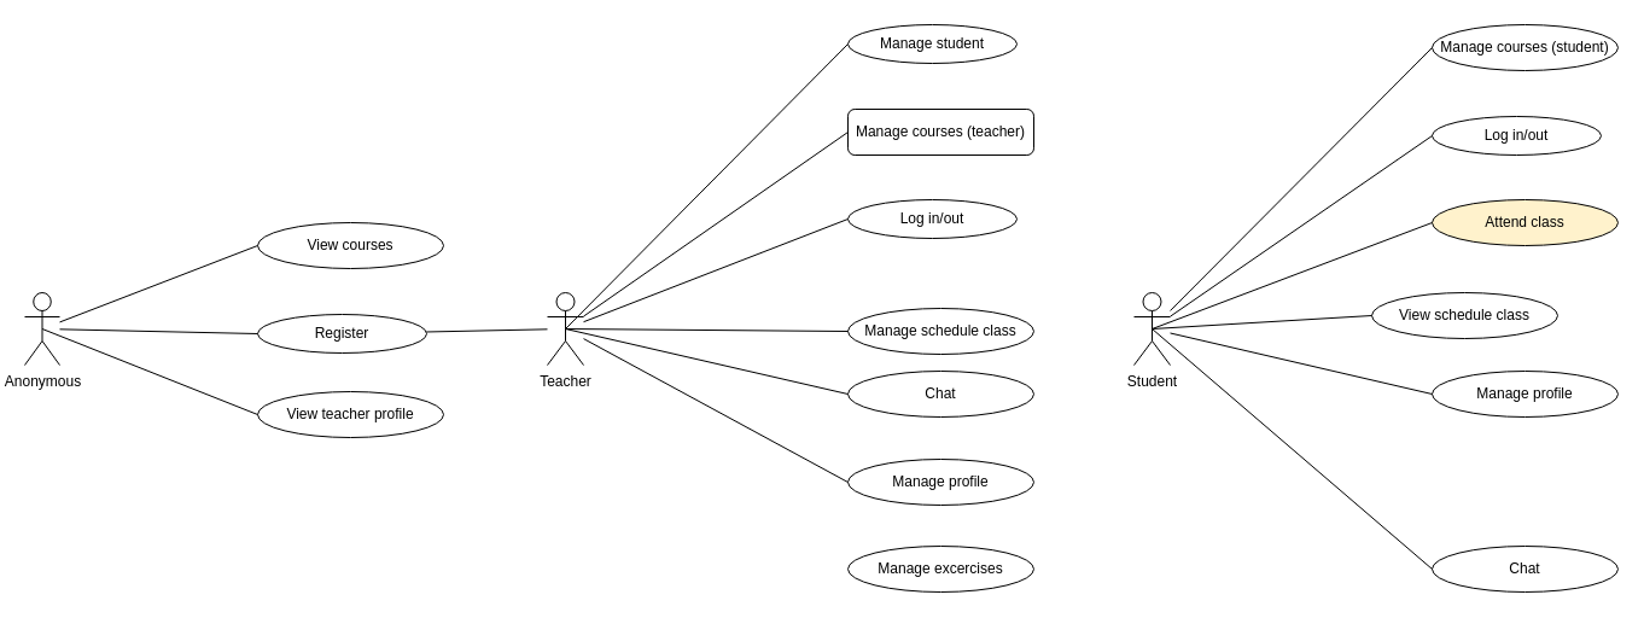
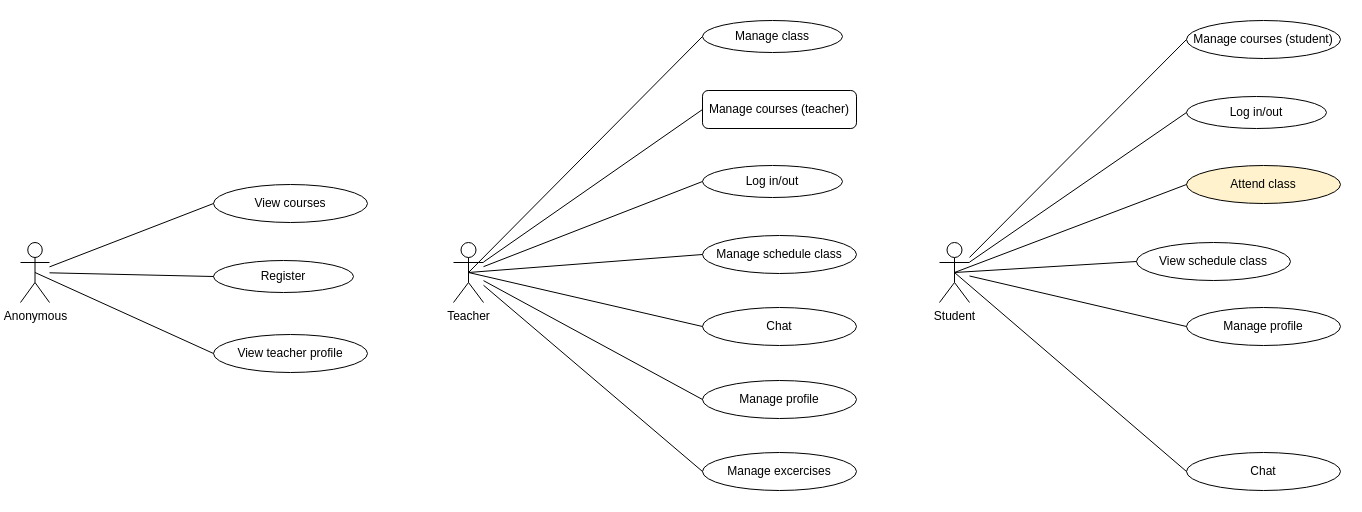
  <mxCell id="0" />
  <mxCell id="1" parent="0" />
  <mxCell id="2" value="Teacher" style="shape=umlActor;verticalLabelPosition=bottom;verticalAlign=top;html=1;outlineConnect=0;" vertex="1" parent="1"><mxGeometry x="453" y="242" width="30" height="60" as="geometry" /></mxCell>
- <mxCell id="3" value="Manage student" style="ellipse;whiteSpace=wrap;html=1;flipH=0;flipV=1;" vertex="1" parent="1"><mxGeometry x="702" y="20" width="140" height="32" as="geometry" /></mxCell>
+ <mxCell id="3" value="Manage class" style="ellipse;whiteSpace=wrap;html=1;flipH=0;flipV=1;" vertex="1" parent="1"><mxGeometry x="702" y="20" width="140" height="32" as="geometry" /></mxCell>
  <mxCell id="4" value="" style="endArrow=none;html=1;rounded=0;exitX=0.5;exitY=0.5;exitDx=0;exitDy=0;exitPerimeter=0;entryX=0;entryY=0.5;entryDx=0;entryDy=0;" edge="1" parent="1" source="2" target="3"><mxGeometry width="50" height="50" relative="1" as="geometry"><mxPoint x="837" y="293" as="sourcePoint" /><mxPoint x="887" y="243" as="targetPoint" /></mxGeometry></mxCell>
  <mxCell id="5" value="Manage courses (teacher)" style="whiteSpace=wrap;html=1;flipH=0;flipV=1;rounded=1;" vertex="1" parent="1"><mxGeometry x="702" y="90" width="154" height="38" as="geometry" /></mxCell>
  <mxCell id="6" value="Log in/out" style="ellipse;whiteSpace=wrap;html=1;flipH=0;flipV=1;" vertex="1" parent="1"><mxGeometry x="702" y="165" width="140" height="32" as="geometry" /></mxCell>
- <mxCell id="7" value="Manage schedule class" style="ellipse;whiteSpace=wrap;html=1;flipH=0;flipV=1;" vertex="1" parent="1"><mxGeometry x="702" y="255" width="154" height="38" as="geometry" /></mxCell>
+ <mxCell id="7" value="Manage schedule class" style="ellipse;whiteSpace=wrap;html=1;flipH=0;flipV=1;" vertex="1" parent="1"><mxGeometry x="702" y="235" width="154" height="38" as="geometry" /></mxCell>
  <mxCell id="8" value="Chat" style="ellipse;whiteSpace=wrap;html=1;flipH=0;flipV=1;" vertex="1" parent="1"><mxGeometry x="702" y="307" width="154" height="38" as="geometry" /></mxCell>
  <mxCell id="9" value="Manage excercises" style="ellipse;whiteSpace=wrap;html=1;flipH=0;flipV=1;" vertex="1" parent="1"><mxGeometry x="702" y="452" width="154" height="38" as="geometry" /></mxCell>
  <mxCell id="10" value="Manage profile" style="ellipse;whiteSpace=wrap;html=1;flipH=0;flipV=1;" vertex="1" parent="1"><mxGeometry x="702" y="380" width="154" height="38" as="geometry" /></mxCell>
  <mxCell id="11" value="" style="endArrow=none;html=1;rounded=0;entryX=0;entryY=0.5;entryDx=0;entryDy=0;" edge="1" parent="1" source="2" target="6"><mxGeometry width="50" height="50" relative="1" as="geometry"><mxPoint x="741" y="307" as="sourcePoint" /><mxPoint x="791" y="257" as="targetPoint" /></mxGeometry></mxCell>
  <mxCell id="12" value="" style="endArrow=none;html=1;rounded=0;entryX=0;entryY=0.5;entryDx=0;entryDy=0;" edge="1" parent="1" source="2" target="5"><mxGeometry width="50" height="50" relative="1" as="geometry"><mxPoint x="741" y="307" as="sourcePoint" /><mxPoint x="791" y="257" as="targetPoint" /></mxGeometry></mxCell>
  <mxCell id="13" value="" style="endArrow=none;html=1;rounded=0;exitX=0.5;exitY=0.5;exitDx=0;exitDy=0;exitPerimeter=0;entryX=0;entryY=0.5;entryDx=0;entryDy=0;" edge="1" parent="1" source="2" target="7"><mxGeometry width="50" height="50" relative="1" as="geometry"><mxPoint x="741" y="307" as="sourcePoint" /><mxPoint x="791" y="257" as="targetPoint" /></mxGeometry></mxCell>
  <mxCell id="14" value="" style="endArrow=none;html=1;rounded=0;exitX=0.5;exitY=0.5;exitDx=0;exitDy=0;exitPerimeter=0;entryX=0;entryY=0.5;entryDx=0;entryDy=0;" edge="1" parent="1" source="2" target="8"><mxGeometry width="50" height="50" relative="1" as="geometry"><mxPoint x="741" y="307" as="sourcePoint" /><mxPoint x="791" y="257" as="targetPoint" /></mxGeometry></mxCell>
  <mxCell id="15" value="" style="endArrow=none;html=1;rounded=0;entryX=0;entryY=0.5;entryDx=0;entryDy=0;" edge="1" parent="1" source="2" target="10"><mxGeometry width="50" height="50" relative="1" as="geometry"><mxPoint x="741" y="307" as="sourcePoint" /><mxPoint x="791" y="257" as="targetPoint" /></mxGeometry></mxCell>
- <mxCell id="16" value="" style="endArrow=none;html=1;rounded=0;" edge="1" parent="1" source="2" target="30"><mxGeometry width="50" height="50" relative="1" as="geometry"><mxPoint x="741" y="307" as="sourcePoint" /><mxPoint x="791" y="257" as="targetPoint" /></mxGeometry></mxCell>
+ <mxCell id="16" value="" style="endArrow=none;html=1;rounded=0;entryX=0;entryY=0.5;entryDx=0;entryDy=0;" edge="1" parent="1" source="2" target="9"><mxGeometry width="50" height="50" relative="1" as="geometry"><mxPoint x="741" y="307" as="sourcePoint" /><mxPoint x="791" y="257" as="targetPoint" /></mxGeometry></mxCell>
  <mxCell id="17" value="Student" style="shape=umlActor;verticalLabelPosition=bottom;verticalAlign=top;html=1;outlineConnect=0;" vertex="1" parent="1"><mxGeometry x="939" y="242" width="30" height="60" as="geometry" /></mxCell>
  <mxCell id="18" value="Manage courses (student)" style="ellipse;whiteSpace=wrap;html=1;flipH=0;flipV=1;" vertex="1" parent="1"><mxGeometry x="1186" y="20" width="154" height="38" as="geometry" /></mxCell>
  <mxCell id="19" value="Log in/out" style="ellipse;whiteSpace=wrap;html=1;flipH=0;flipV=1;" vertex="1" parent="1"><mxGeometry x="1186" y="96" width="140" height="32" as="geometry" /></mxCell>
  <mxCell id="20" value="Attend class" style="ellipse;whiteSpace=wrap;html=1;flipH=0;flipV=1;fillColor=#fff2cc;" vertex="1" parent="1"><mxGeometry x="1186" y="165" width="154" height="38" as="geometry" /></mxCell>
  <mxCell id="21" value="View schedule class" style="ellipse;whiteSpace=wrap;html=1;flipH=0;flipV=1;" vertex="1" parent="1"><mxGeometry x="1136" y="242" width="154" height="38" as="geometry" /></mxCell>
  <mxCell id="22" value="Manage profile" style="ellipse;whiteSpace=wrap;html=1;flipH=0;flipV=1;" vertex="1" parent="1"><mxGeometry x="1186" y="307" width="154" height="38" as="geometry" /></mxCell>
  <mxCell id="23" value="" style="endArrow=none;html=1;rounded=0;entryX=0;entryY=0.5;entryDx=0;entryDy=0;" edge="1" parent="1" source="17" target="19"><mxGeometry width="50" height="50" relative="1" as="geometry"><mxPoint x="1227" y="275" as="sourcePoint" /><mxPoint x="1277" y="225" as="targetPoint" /></mxGeometry></mxCell>
  <mxCell id="24" value="" style="endArrow=none;html=1;rounded=0;entryX=0;entryY=0.5;entryDx=0;entryDy=0;" edge="1" parent="1" source="17" target="18"><mxGeometry width="50" height="50" relative="1" as="geometry"><mxPoint x="1227" y="275" as="sourcePoint" /><mxPoint x="1277" y="225" as="targetPoint" /></mxGeometry></mxCell>
  <mxCell id="25" value="" style="endArrow=none;html=1;rounded=0;exitX=0.5;exitY=0.5;exitDx=0;exitDy=0;exitPerimeter=0;entryX=0;entryY=0.5;entryDx=0;entryDy=0;" edge="1" parent="1" source="17" target="20"><mxGeometry width="50" height="50" relative="1" as="geometry"><mxPoint x="1227" y="275" as="sourcePoint" /><mxPoint x="1277" y="225" as="targetPoint" /></mxGeometry></mxCell>
  <mxCell id="26" value="" style="endArrow=none;html=1;rounded=0;exitX=0.5;exitY=0.5;exitDx=0;exitDy=0;exitPerimeter=0;entryX=0;entryY=0.5;entryDx=0;entryDy=0;" edge="1" parent="1" source="17" target="21"><mxGeometry width="50" height="50" relative="1" as="geometry"><mxPoint x="1227" y="275" as="sourcePoint" /><mxPoint x="1277" y="225" as="targetPoint" /></mxGeometry></mxCell>
  <mxCell id="27" value="" style="endArrow=none;html=1;rounded=0;entryX=0;entryY=0.5;entryDx=0;entryDy=0;" edge="1" parent="1" source="17" target="22"><mxGeometry width="50" height="50" relative="1" as="geometry"><mxPoint x="1227" y="275" as="sourcePoint" /><mxPoint x="1277" y="225" as="targetPoint" /></mxGeometry></mxCell>
  <mxCell id="28" value="Anonymous" style="shape=umlActor;verticalLabelPosition=bottom;verticalAlign=top;html=1;outlineConnect=0;" vertex="1" parent="1"><mxGeometry x="20" y="242" width="29" height="60" as="geometry" /></mxCell>
  <mxCell id="29" value="View courses" style="ellipse;whiteSpace=wrap;html=1;flipH=0;flipV=1;" vertex="1" parent="1"><mxGeometry x="213" y="184" width="154" height="38" as="geometry" /></mxCell>
  <mxCell id="30" value="Register" style="ellipse;whiteSpace=wrap;html=1;flipH=0;flipV=1;" vertex="1" parent="1"><mxGeometry x="213" y="260" width="140" height="32" as="geometry" /></mxCell>
- <mxCell id="31" value="View teacher profile" style="ellipse;whiteSpace=wrap;html=1;flipH=0;flipV=1;" vertex="1" parent="1"><mxGeometry x="213" y="324" width="154" height="38" as="geometry" /></mxCell>
+ <mxCell id="31" value="View teacher profile" style="ellipse;whiteSpace=wrap;html=1;flipH=0;flipV=1;" vertex="1" parent="1"><mxGeometry x="213" y="334" width="154" height="38" as="geometry" /></mxCell>
  <mxCell id="32" value="" style="endArrow=none;html=1;rounded=0;entryX=0;entryY=0.5;entryDx=0;entryDy=0;" edge="1" parent="1" source="28" target="30"><mxGeometry width="50" height="50" relative="1" as="geometry"><mxPoint x="310" y="285" as="sourcePoint" /><mxPoint x="360" y="235" as="targetPoint" /></mxGeometry></mxCell>
  <mxCell id="33" value="" style="endArrow=none;html=1;rounded=0;entryX=0;entryY=0.5;entryDx=0;entryDy=0;" edge="1" parent="1" source="28" target="29"><mxGeometry width="50" height="50" relative="1" as="geometry"><mxPoint x="310" y="285" as="sourcePoint" /><mxPoint x="360" y="235" as="targetPoint" /></mxGeometry></mxCell>
  <mxCell id="34" value="" style="endArrow=none;html=1;rounded=0;exitX=0.5;exitY=0.5;exitDx=0;exitDy=0;exitPerimeter=0;entryX=0;entryY=0.5;entryDx=0;entryDy=0;" edge="1" parent="1" source="28" target="31"><mxGeometry width="50" height="50" relative="1" as="geometry"><mxPoint x="310" y="285" as="sourcePoint" /><mxPoint x="360" y="235" as="targetPoint" /></mxGeometry></mxCell>
  <mxCell id="35" value="Chat" style="ellipse;whiteSpace=wrap;html=1;flipH=0;flipV=1;" vertex="1" parent="1"><mxGeometry x="1186" y="452" width="154" height="38" as="geometry" /></mxCell>
  <mxCell id="36" value="" style="endArrow=none;html=1;rounded=0;exitX=0.5;exitY=0.5;exitDx=0;exitDy=0;exitPerimeter=0;entryX=0;entryY=0.5;entryDx=0;entryDy=0;" edge="1" parent="1" source="17" target="35"><mxGeometry width="50" height="50" relative="1" as="geometry"><mxPoint x="919" y="333" as="sourcePoint" /><mxPoint x="969" y="283" as="targetPoint" /></mxGeometry></mxCell>
